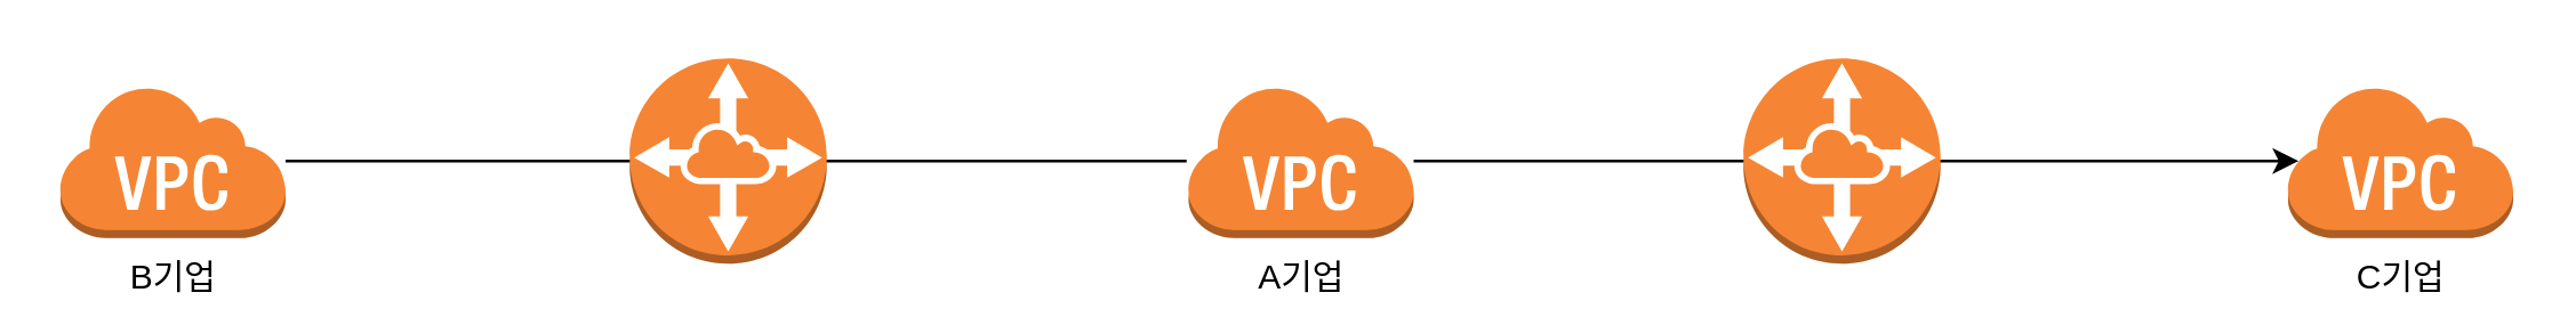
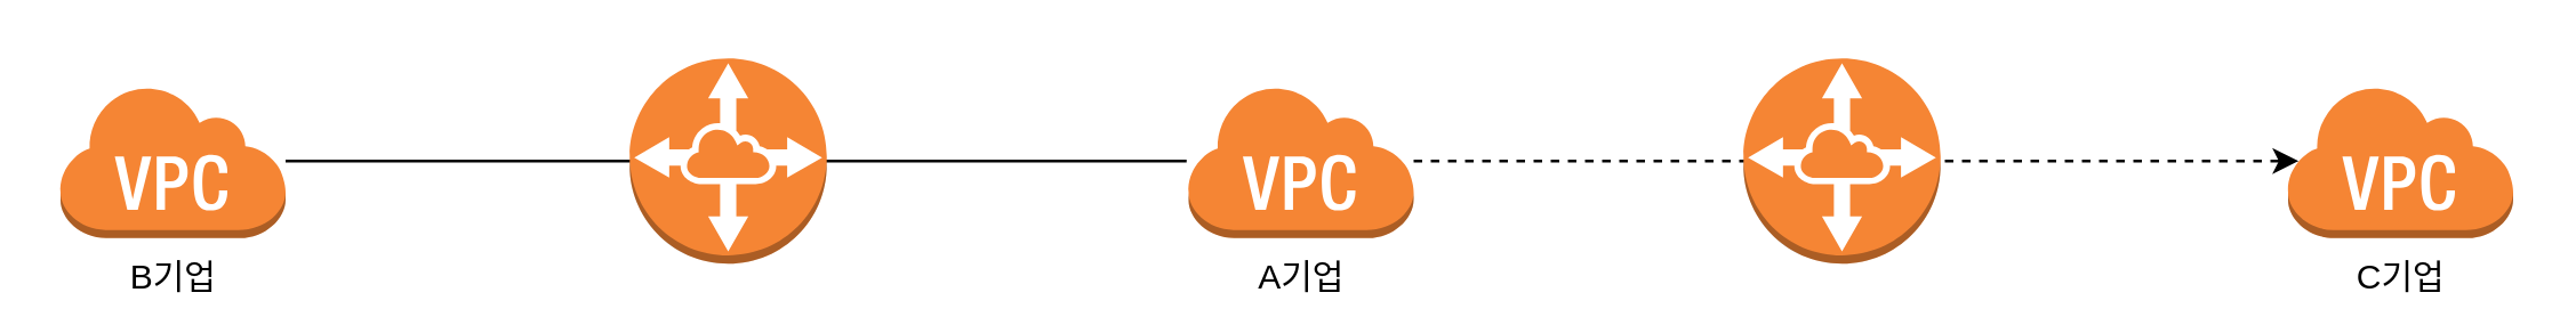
  <mxCell id="0" />
  <mxCell id="1" parent="0" />
  <mxCell id="2" value="B기업" style="outlineConnect=0;dashed=0;verticalLabelPosition=bottom;verticalAlign=top;align=center;html=1;shape=mxgraph.aws3.virtual_private_cloud;fillColor=#F58534;gradientColor=none;" vertex="1" parent="1"><mxGeometry x="20" y="29" width="79.5" height="54" as="geometry" /></mxCell>
  <mxCell id="3" value="C기업" style="outlineConnect=0;dashed=0;verticalLabelPosition=bottom;verticalAlign=top;align=center;html=1;shape=mxgraph.aws3.virtual_private_cloud;fillColor=#F58534;gradientColor=none;" vertex="1" parent="1"><mxGeometry x="800" y="29" width="79.5" height="54" as="geometry" /></mxCell>
  <mxCell id="4" style="edgeStyle=orthogonalEdgeStyle;rounded=0;orthogonalLoop=1;jettySize=auto;html=1;endArrow=none;" edge="1" parent="1" source="5" target="2"><mxGeometry relative="1" as="geometry" /></mxCell>
  <mxCell id="5" value="A기업" style="outlineConnect=0;dashed=0;verticalLabelPosition=bottom;verticalAlign=top;align=center;html=1;shape=mxgraph.aws3.virtual_private_cloud;fillColor=#F58534;gradientColor=none;" vertex="1" parent="1"><mxGeometry x="415" y="29" width="79.5" height="54" as="geometry" /></mxCell>
- <mxCell id="6" style="edgeStyle=orthogonalEdgeStyle;rounded=0;orthogonalLoop=1;jettySize=auto;html=1;entryX=0.055;entryY=0.5;entryDx=0;entryDy=0;entryPerimeter=0;" edge="1" parent="1" source="5" target="3"><mxGeometry relative="1" as="geometry" /></mxCell>
+ <mxCell id="6" style="edgeStyle=orthogonalEdgeStyle;rounded=0;orthogonalLoop=1;jettySize=auto;html=1;entryX=0.055;entryY=0.5;entryDx=0;entryDy=0;entryPerimeter=0;dashed=1;" edge="1" parent="1" source="5" target="3"><mxGeometry relative="1" as="geometry" /></mxCell>
  <mxCell id="7" value="" style="outlineConnect=0;dashed=0;verticalLabelPosition=bottom;verticalAlign=top;align=center;html=1;shape=mxgraph.aws3.vpc_peering;fillColor=#F58534;gradientColor=none;" vertex="1" parent="1"><mxGeometry x="220" y="20" width="69" height="72" as="geometry" /></mxCell>
  <mxCell id="8" value="" style="outlineConnect=0;dashed=0;verticalLabelPosition=bottom;verticalAlign=top;align=center;html=1;shape=mxgraph.aws3.vpc_peering;fillColor=#F58534;gradientColor=none;" vertex="1" parent="1"><mxGeometry x="610" y="20" width="69" height="72" as="geometry" /></mxCell>
